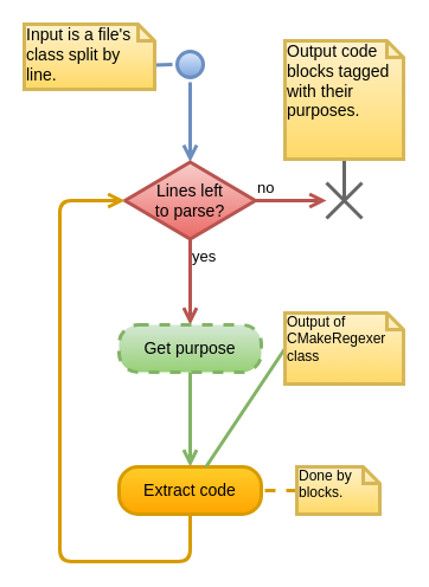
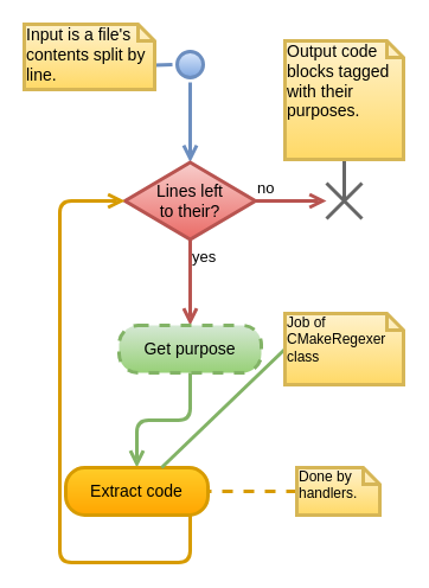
  <mxCell id="0" />
  <mxCell id="1" parent="0" />
  <mxCell id="2" value="" style="ellipse;html=1;shape=startState;fillColor=#dae8fc;strokeColor=#6c8ebf;gradientColor=#7ea6e0;strokeWidth=3;" vertex="1" parent="1"><mxGeometry x="145" y="39" width="30" height="30" as="geometry" /></mxCell>
  <mxCell id="3" value="" style="edgeStyle=orthogonalEdgeStyle;html=1;verticalAlign=bottom;endArrow=open;endSize=8;strokeColor=#6c8ebf;entryX=0.5;entryY=0;entryDx=0;entryDy=0;gradientColor=#7ea6e0;fillColor=#dae8fc;strokeWidth=3;" edge="1" source="2" parent="1" target="4"><mxGeometry relative="1" as="geometry"><mxPoint x="105" y="129" as="targetPoint" /><Array as="points"><mxPoint x="160" y="84" /><mxPoint x="160" y="84" /></Array></mxGeometry></mxCell>
- <mxCell id="4" value="&lt;div style=&quot;font-size: 14px;&quot;&gt;Lines left &lt;br style=&quot;font-size: 14px;&quot;&gt;&lt;/div&gt;&lt;div style=&quot;font-size: 14px;&quot;&gt;to parse?&lt;/div&gt;" style="rhombus;whiteSpace=wrap;html=1;fillColor=#f8cecc;strokeColor=#b85450;gradientColor=#ea6b66;strokeWidth=3;fontSize=14;" vertex="1" parent="1"><mxGeometry x="105" y="136.5" width="110" height="65" as="geometry" /></mxCell>
+ <mxCell id="4" value="&lt;div style=&quot;font-size: 14px;&quot;&gt;Lines left &lt;br style=&quot;font-size: 14px;&quot;&gt;&lt;/div&gt;&lt;div style=&quot;font-size: 14px;&quot;&gt;to their?&lt;/div&gt;" style="rhombus;whiteSpace=wrap;html=1;fillColor=#f8cecc;strokeColor=#b85450;gradientColor=#ea6b66;strokeWidth=3;fontSize=14;" vertex="1" parent="1"><mxGeometry x="105" y="136.5" width="110" height="65" as="geometry" /></mxCell>
  <mxCell id="5" value="yes" style="edgeStyle=orthogonalEdgeStyle;html=1;align=left;verticalAlign=top;endArrow=open;endSize=8;strokeColor=#b85450;gradientColor=#ea6b66;fillColor=#f8cecc;strokeWidth=3;fontSize=13;" edge="1" source="4" parent="1" target="6"><mxGeometry x="-1" relative="1" as="geometry"><mxPoint x="130" y="389" as="targetPoint" /></mxGeometry></mxCell>
  <mxCell id="6" value="Get purpose" style="rounded=1;whiteSpace=wrap;html=1;arcSize=40;fillColor=#d5e8d4;strokeColor=#82b366;gradientColor=#97d077;strokeWidth=3;fontSize=14;dashed=1;" vertex="1" parent="1"><mxGeometry x="100" y="274" width="120" height="40" as="geometry" /></mxCell>
  <mxCell id="7" value="" style="edgeStyle=orthogonalEdgeStyle;html=1;verticalAlign=bottom;endArrow=open;endSize=8;strokeColor=#82b366;entryX=0.5;entryY=0;entryDx=0;entryDy=0;strokeWidth=3;gradientColor=#97d077;fillColor=#d5e8d4;" edge="1" source="6" parent="1" target="10"><mxGeometry relative="1" as="geometry"><mxPoint x="150" y="519" as="targetPoint" /></mxGeometry></mxCell>
  <mxCell id="8" style="rounded=0;orthogonalLoop=1;jettySize=auto;html=1;exitX=0;exitY=0;exitDx=110;exitDy=34.5;exitPerimeter=0;entryX=0;entryY=0.5;entryDx=0;entryDy=0;endArrow=none;endFill=0;strokeWidth=3;gradientColor=#7ea6e0;fillColor=#dae8fc;strokeColor=#6c8ebf;" edge="1" parent="1" source="9" target="2"><mxGeometry relative="1" as="geometry" /></mxCell>
- <mxCell id="9" value="Input is a file's class split by line." style="shape=note;whiteSpace=wrap;html=1;size=14;verticalAlign=top;align=left;spacingTop=-6;gradientColor=#ffd966;fillColor=#fff2cc;strokeColor=#d6b656;strokeWidth=3;fontSize=14;" vertex="1" parent="1"><mxGeometry x="20" y="20" width="110" height="55" as="geometry" /></mxCell>
- <mxCell id="10" value="Extract code" style="rounded=1;whiteSpace=wrap;html=1;arcSize=40;fillColor=#ffcd28;strokeColor=#d79b00;gradientColor=#ffa500;strokeWidth=3;fontSize=14;" vertex="1" parent="1"><mxGeometry x="100" y="394" width="120" height="40" as="geometry" /></mxCell>
+ <mxCell id="9" value="Input is a file's contents split by line." style="shape=note;whiteSpace=wrap;html=1;size=14;verticalAlign=top;align=left;spacingTop=-6;gradientColor=#ffd966;fillColor=#fff2cc;strokeColor=#d6b656;strokeWidth=3;fontSize=14;" vertex="1" parent="1"><mxGeometry x="20" y="20" width="110" height="55" as="geometry" /></mxCell>
+ <mxCell id="10" value="Extract code" style="rounded=1;whiteSpace=wrap;html=1;arcSize=40;fillColor=#ffcd28;strokeColor=#d79b00;gradientColor=#ffa500;strokeWidth=3;fontSize=14;" vertex="1" parent="1"><mxGeometry x="55" y="394" width="120" height="40" as="geometry" /></mxCell>
  <mxCell id="11" value="" style="edgeStyle=orthogonalEdgeStyle;html=1;verticalAlign=bottom;endArrow=open;endSize=8;strokeColor=#d79b00;entryX=0;entryY=0.5;entryDx=0;entryDy=0;strokeWidth=3;gradientColor=#ffa500;fillColor=#ffcd28;" edge="1" source="10" parent="1" target="4"><mxGeometry relative="1" as="geometry"><mxPoint x="150" y="649" as="targetPoint" /><Array as="points"><mxPoint x="160" y="474" /><mxPoint x="50" y="474" /><mxPoint x="50" y="169" /></Array></mxGeometry></mxCell>
  <mxCell id="12" style="rounded=0;orthogonalLoop=1;jettySize=auto;html=1;exitX=0.5;exitY=1;exitDx=0;exitDy=0;exitPerimeter=0;entryX=0.5;entryY=0.5;entryDx=0;entryDy=0;strokeWidth=3;endArrow=none;endFill=0;gradientColor=#b3b3b3;fillColor=#f5f5f5;strokeColor=#666666;entryPerimeter=0;" edge="1" parent="1" source="13" target="18"><mxGeometry relative="1" as="geometry" /></mxCell>
  <mxCell id="13" value="&lt;font style=&quot;font-size: 14px&quot;&gt;Output code blocks tagged with their purposes.&lt;/font&gt;" style="shape=note;whiteSpace=wrap;html=1;size=14;verticalAlign=top;align=left;spacingTop=-6;gradientColor=#ffd966;fillColor=#fff2cc;strokeColor=#d6b656;strokeWidth=3;" vertex="1" parent="1"><mxGeometry x="240" y="34" width="100" height="100" as="geometry" /></mxCell>
  <mxCell id="14" style="rounded=0;orthogonalLoop=1;jettySize=auto;html=1;exitX=0;exitY=0.5;exitDx=0;exitDy=0;exitPerimeter=0;entryX=1;entryY=0.5;entryDx=0;entryDy=0;endArrow=none;endFill=0;strokeWidth=3;fontSize=13;gradientColor=#ffa500;fillColor=#ffcd28;strokeColor=#d79b00;dashed=1;" edge="1" parent="1" source="15" target="10"><mxGeometry relative="1" as="geometry" /></mxCell>
- <mxCell id="15" value="&lt;div&gt;Done by&lt;/div&gt;&lt;div&gt; blocks.&lt;/div&gt;" style="shape=note;whiteSpace=wrap;html=1;size=14;verticalAlign=top;align=left;spacingTop=-6;gradientColor=#ffd966;fillColor=#fff2cc;strokeColor=#d6b656;strokeWidth=3;" vertex="1" parent="1"><mxGeometry x="250" y="394" width="70" height="40" as="geometry" /></mxCell>
+ <mxCell id="15" value="&lt;div&gt;Done by&lt;/div&gt;&lt;div&gt; handlers.&lt;/div&gt;" style="shape=note;whiteSpace=wrap;html=1;size=14;verticalAlign=top;align=left;spacingTop=-6;gradientColor=#ffd966;fillColor=#fff2cc;strokeColor=#d6b656;strokeWidth=3;" vertex="1" parent="1"><mxGeometry x="250" y="394" width="70" height="40" as="geometry" /></mxCell>
  <mxCell id="16" style="edgeStyle=none;rounded=0;orthogonalLoop=1;jettySize=auto;html=1;exitX=0;exitY=0.5;exitDx=0;exitDy=0;exitPerimeter=0;endArrow=none;endFill=0;strokeWidth=3;fontSize=13;gradientColor=#97d077;fillColor=#d5e8d4;strokeColor=#82b366;" edge="1" parent="1" source="17" target="10"><mxGeometry relative="1" as="geometry" /></mxCell>
- <mxCell id="17" value="&lt;div&gt;Output of CMakeRegexer&lt;/div&gt;&lt;div&gt;class&lt;br&gt;&lt;/div&gt;" style="shape=note;whiteSpace=wrap;html=1;size=14;verticalAlign=top;align=left;spacingTop=-6;gradientColor=#ffd966;fillColor=#fff2cc;strokeColor=#d6b656;strokeWidth=3;" vertex="1" parent="1"><mxGeometry x="240" y="264" width="100" height="60" as="geometry" /></mxCell>
+ <mxCell id="17" value="&lt;div&gt;Job of CMakeRegexer&lt;/div&gt;&lt;div&gt;class&lt;br&gt;&lt;/div&gt;" style="shape=note;whiteSpace=wrap;html=1;size=14;verticalAlign=top;align=left;spacingTop=-6;gradientColor=#ffd966;fillColor=#fff2cc;strokeColor=#d6b656;strokeWidth=3;" vertex="1" parent="1"><mxGeometry x="240" y="264" width="100" height="60" as="geometry" /></mxCell>
  <mxCell id="18" value="" style="shape=umlDestroy;whiteSpace=wrap;html=1;strokeWidth=3;gradientColor=#b3b3b3;fillColor=#f5f5f5;strokeColor=#666666;" vertex="1" parent="1"><mxGeometry x="275" y="154" width="30" height="30" as="geometry" /></mxCell>
  <mxCell id="19" value="no" style="edgeStyle=orthogonalEdgeStyle;html=1;align=left;verticalAlign=bottom;endArrow=open;endSize=8;strokeColor=#b85450;gradientColor=#ea6b66;fillColor=#f8cecc;strokeWidth=3;fontSize=13;" edge="1" parent="1" source="4" target="18"><mxGeometry x="-1" relative="1" as="geometry"><mxPoint x="320" y="169" as="targetPoint" /><mxPoint x="215" y="169" as="sourcePoint" /></mxGeometry></mxCell>
